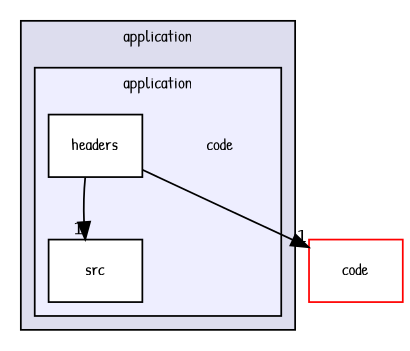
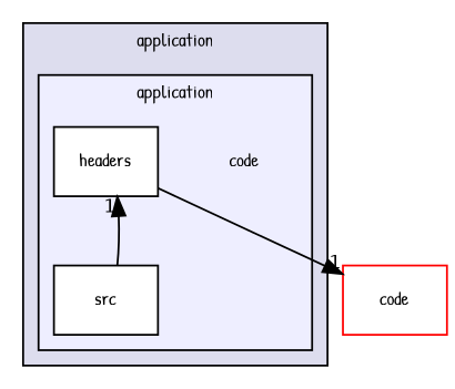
  digraph {
    compound=true
    fontname="Patrick Hand"
    node [fontname="Patrick Hand" fontsize=10 shape=box color=black fillcolor=white style=filled]
    edge [headlabel=1 labeldistance=1.5 labelfontname=Helvetica labelfontsize=10 fontname="Patrick Hand"]
    n1 [label=code shape=plaintext color="" fillcolor="" style=""]
    n2 [label=headers]
    n3 [label=src]
    n4 [color=red label=code]
    subgraph cluster_1 {
      bgcolor="#ddddee"
      fontsize=10
      label=application
      pencolor=black
      subgraph cluster_2 {
        bgcolor="#eeeeff"
        fontsize=10
        pencolor=black
        n1
        n2
        n3
      }
    }
    n2 -> n4
-   n2 -> n3
+   n3 -> n2
  }
